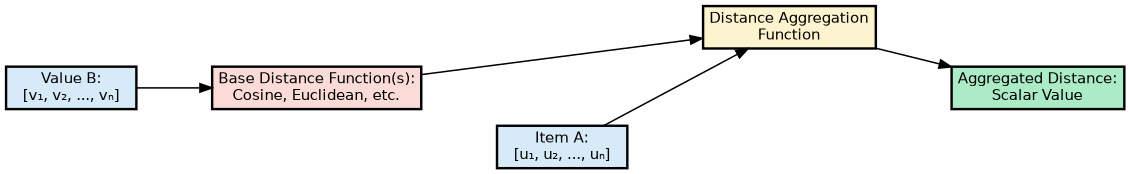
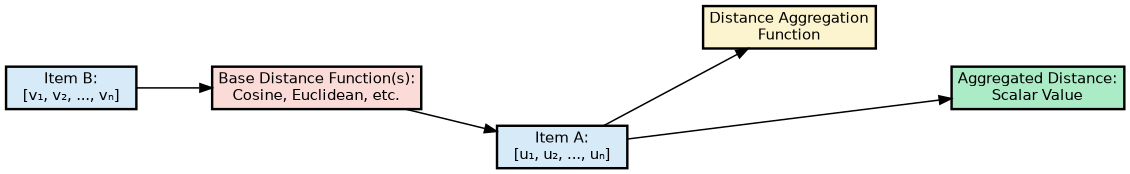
  digraph {
    fontname="DejaVu Sans"
    nodesep=0.6
    rankdir=LR
    ranksep=0.7
    node [color=black fillcolor="#D6EAF8" fixedsize=false fontname="DejaVu Sans" fontsize=10 margin="0.06,0.04" penwidth=1.6 shape=box style=filled]
    edge [arrowsize=0.8 color=black fontname="DejaVu Sans" fontsize=10]
    n1 [height=0.35 label="Item A:\n[u₁, u₂, ..., uₙ]" width=1.2]
    n2 [fillcolor="#FCF3CF" height=0.35 label="Distance Aggregation\nFunction" style="filled,bold" width=1.2]
    n3 [fillcolor="#ABEBC6" height=0.35 label="Aggregated Distance:\nScalar Value" style="filled,bold" width=1.2]
-   n4 [height=0.35 label="Value B:\n[v₁, v₂, ..., vₙ]" width=1.2]
+   n4 [height=0.35 label="Item B:\n[v₁, v₂, ..., vₙ]" width=1.2]
    n5 [fillcolor="#FADBD8" height=0.35 label="Base Distance Function(s):\nCosine, Euclidean, etc." width=1.2]
    n1 -> n2
-   n2 -> n3
+   n1 -> n3
    n4 -> n5
-   n5 -> n2
+   n5 -> n1
  }
